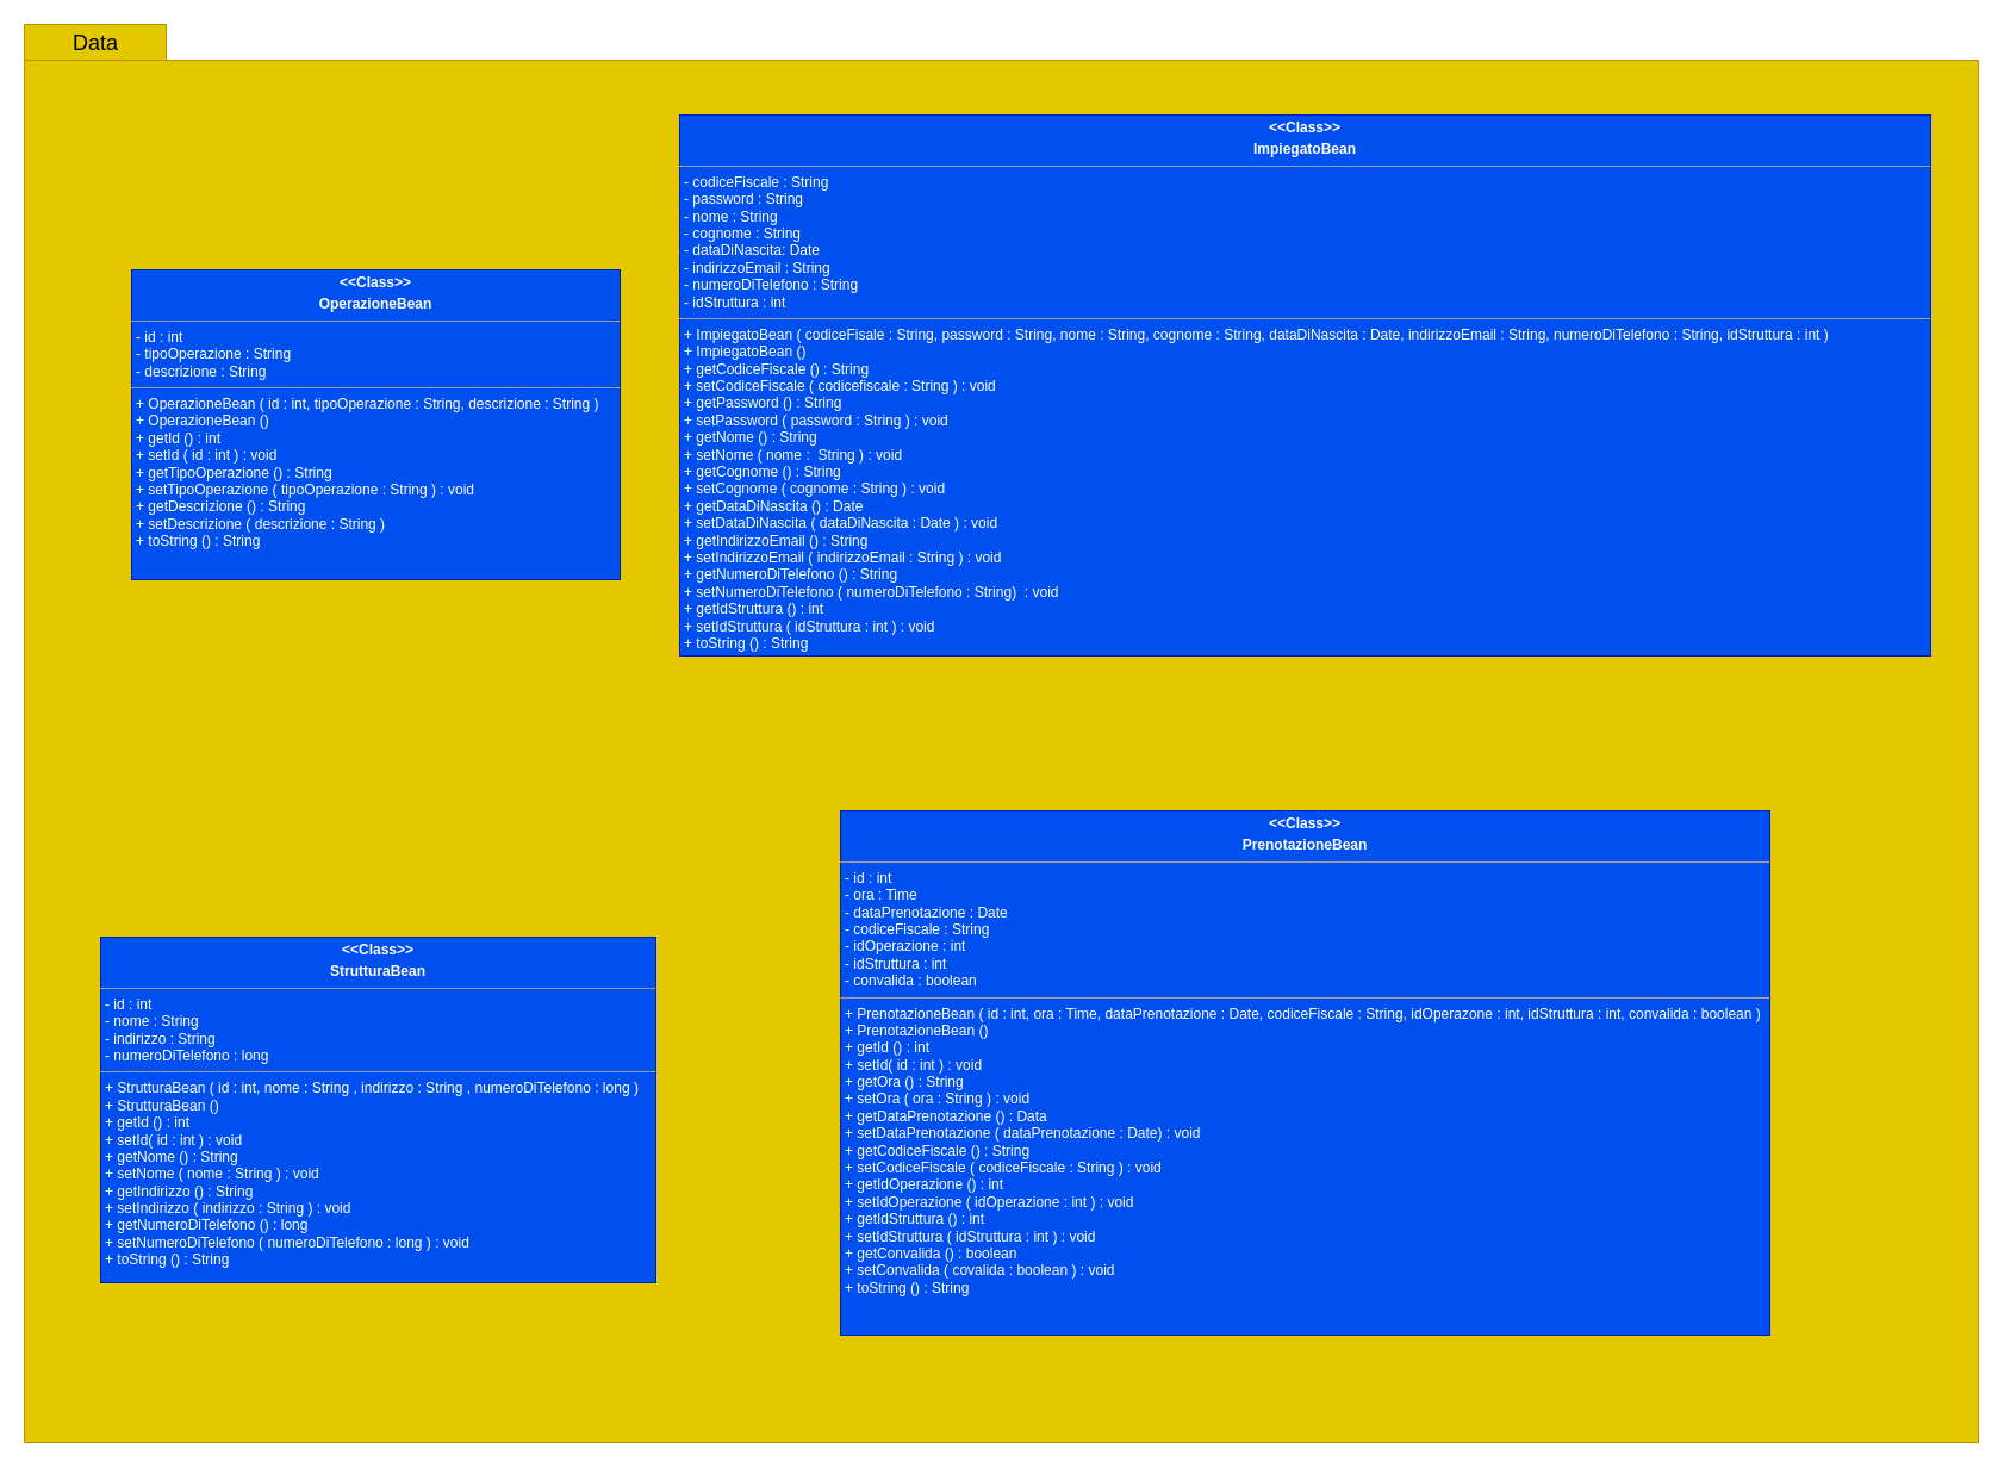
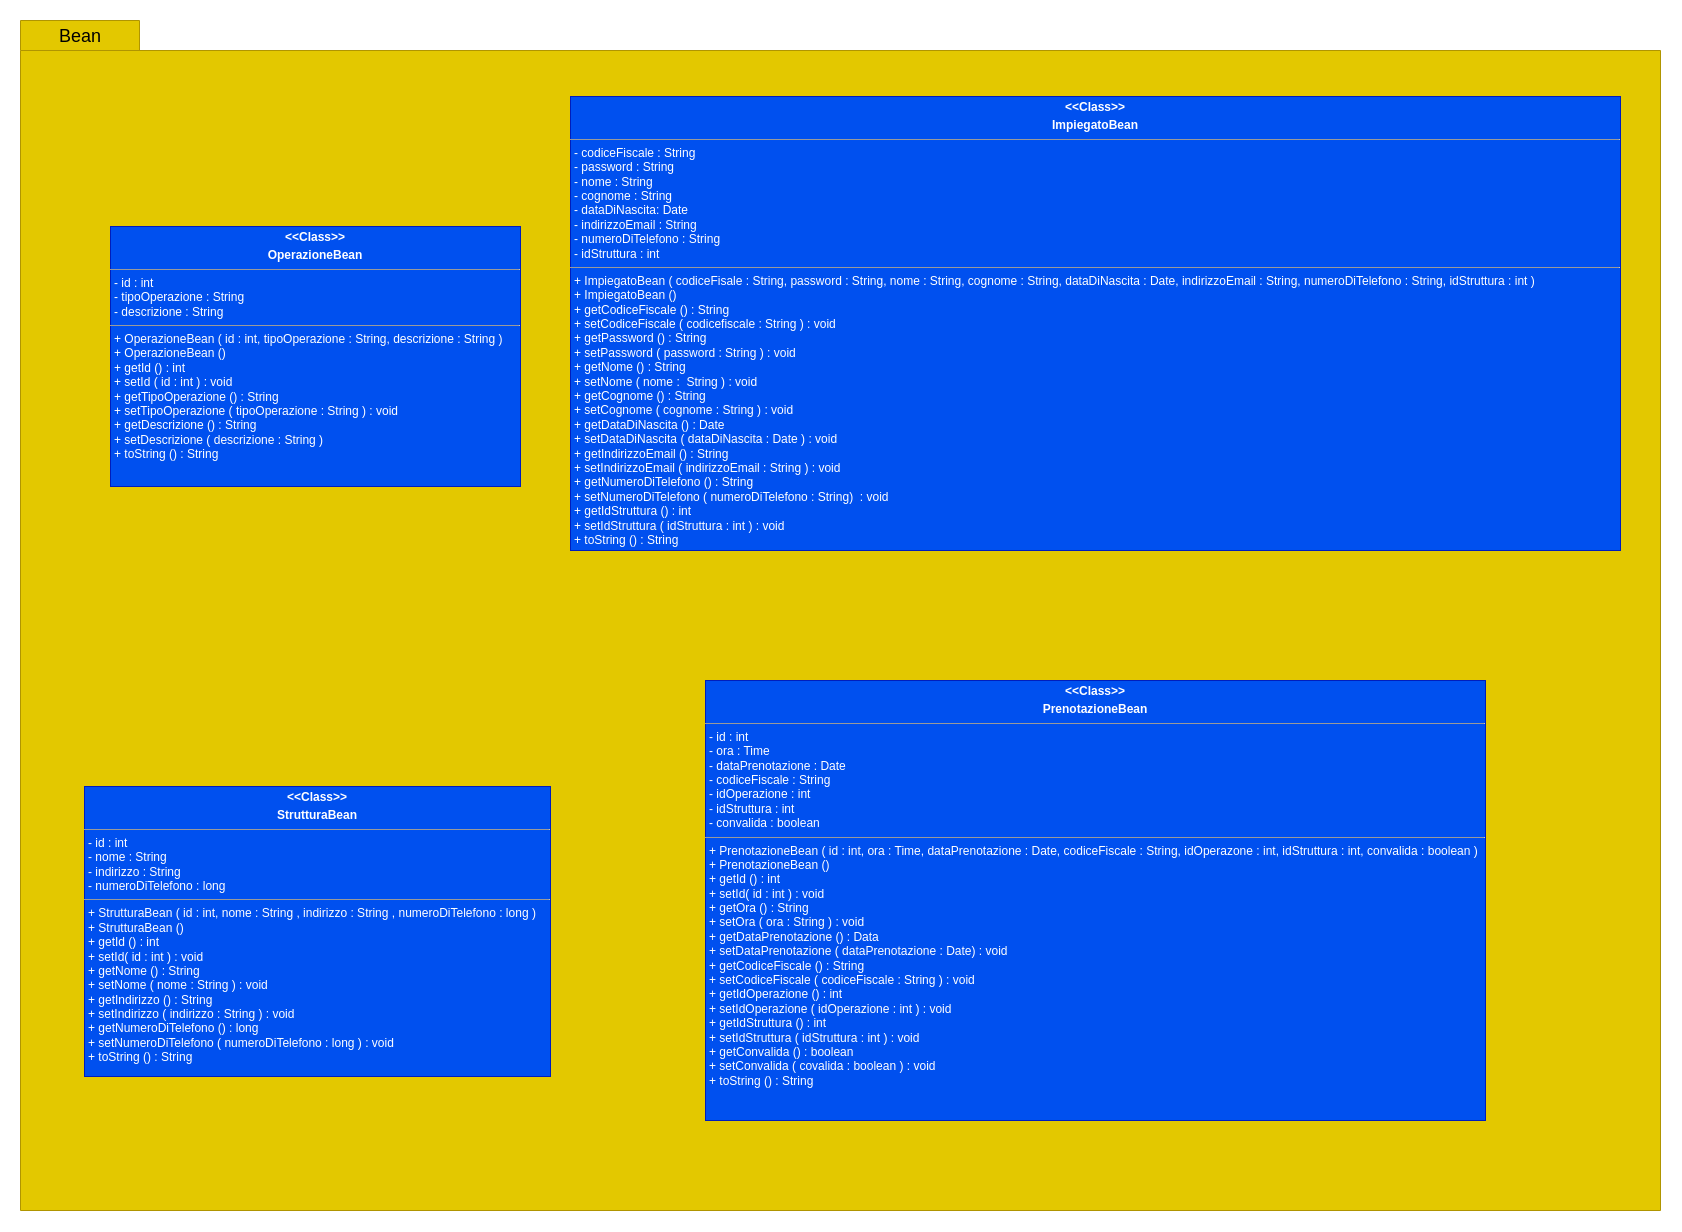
  <mxCell id="0" />
  <mxCell id="1" parent="0" />
  <mxCell id="2" value="" style="shape=folder;fontStyle=1;spacingTop=10;tabWidth=110;tabHeight=30;tabPosition=left;html=1;fillColor=#e3c800;strokeColor=#B09500;fontColor=#ffffff;" parent="1" vertex="1"><mxGeometry x="20" y="20" width="1640" height="1190" as="geometry" /></mxCell>
- <mxCell id="3" value="&lt;font style=&quot;font-size: 18px&quot;&gt;Data&lt;/font&gt;" style="text;html=1;strokeColor=none;fillColor=none;align=center;verticalAlign=middle;whiteSpace=wrap;rounded=0;" parent="1" vertex="1"><mxGeometry x="60" y="26" width="40" height="20" as="geometry" /></mxCell>
+ <mxCell id="3" value="&lt;font style=&quot;font-size: 18px&quot;&gt;Bean&lt;/font&gt;" style="text;html=1;strokeColor=none;fillColor=none;align=center;verticalAlign=middle;whiteSpace=wrap;rounded=0;" parent="1" vertex="1"><mxGeometry x="60" y="26" width="40" height="20" as="geometry" /></mxCell>
  <mxCell id="4" value="&lt;p style=&quot;margin: 0px ; margin-top: 4px ; text-align: center&quot;&gt;&lt;b&gt;&amp;lt;&amp;lt;Class&amp;gt;&amp;gt;&lt;/b&gt;&lt;b&gt;&lt;br&gt;&lt;/b&gt;&lt;/p&gt;&lt;p style=&quot;margin: 0px ; margin-top: 4px ; text-align: center&quot;&gt;&lt;b&gt;ImpiegatoBean&lt;/b&gt;&lt;/p&gt;&lt;hr size=&quot;1&quot;&gt;&lt;p style=&quot;margin: 0px ; margin-left: 4px&quot;&gt;- codiceFiscale : String&lt;/p&gt;&lt;p style=&quot;margin: 0px ; margin-left: 4px&quot;&gt;- password : String&lt;/p&gt;&lt;p style=&quot;margin: 0px ; margin-left: 4px&quot;&gt;- nome : String&lt;/p&gt;&lt;p style=&quot;margin: 0px ; margin-left: 4px&quot;&gt;- cognome : String&lt;/p&gt;&lt;p style=&quot;margin: 0px ; margin-left: 4px&quot;&gt;- dataDiNascita: Date&lt;/p&gt;&lt;p style=&quot;margin: 0px ; margin-left: 4px&quot;&gt;- indirizzoEmail : String&lt;/p&gt;&lt;p style=&quot;margin: 0px ; margin-left: 4px&quot;&gt;- numeroDiTelefono : String&lt;/p&gt;&lt;p style=&quot;margin: 0px ; margin-left: 4px&quot;&gt;- idStruttura : int&lt;/p&gt;&lt;hr size=&quot;1&quot;&gt;&lt;p style=&quot;margin: 0px ; margin-left: 4px&quot;&gt;+ ImpiegatoBean ( codiceFisale : String, password : String, nome : String, cognome : String, dataDiNascita : Date, indirizzoEmail : String, numeroDiTelefono : String, idStruttura : int )&lt;/p&gt;&lt;p style=&quot;margin: 0px ; margin-left: 4px&quot;&gt;+ ImpiegatoBean ()&lt;/p&gt;&lt;p style=&quot;margin: 0px ; margin-left: 4px&quot;&gt;+ getCodiceFiscale () : String&lt;/p&gt;&lt;p style=&quot;margin: 0px ; margin-left: 4px&quot;&gt;+ setCodiceFiscale ( codicefiscale : String ) : void&lt;/p&gt;&lt;p style=&quot;margin: 0px ; margin-left: 4px&quot;&gt;+ getPassword () : String&lt;/p&gt;&lt;p style=&quot;margin: 0px ; margin-left: 4px&quot;&gt;+ setPassword ( password : String ) : void&lt;/p&gt;&lt;p style=&quot;margin: 0px ; margin-left: 4px&quot;&gt;+ getNome () : String&lt;/p&gt;&lt;p style=&quot;margin: 0px ; margin-left: 4px&quot;&gt;+ setNome ( nome :&amp;nbsp; String ) : void&lt;/p&gt;&lt;p style=&quot;margin: 0px ; margin-left: 4px&quot;&gt;+ getCognome () : String&lt;/p&gt;&lt;p style=&quot;margin: 0px ; margin-left: 4px&quot;&gt;+ setCognome ( cognome : String ) : void&lt;/p&gt;&lt;p style=&quot;margin: 0px ; margin-left: 4px&quot;&gt;+ getDataDiNascita () : Date&lt;/p&gt;&lt;p style=&quot;margin: 0px ; margin-left: 4px&quot;&gt;+ setDataDiNascita ( dataDiNascita : Date ) : void&lt;/p&gt;&lt;p style=&quot;margin: 0px ; margin-left: 4px&quot;&gt;+ getIndirizzoEmail () : String&lt;/p&gt;&lt;p style=&quot;margin: 0px ; margin-left: 4px&quot;&gt;+ setIndirizzoEmail ( indirizzoEmail : String ) : void&lt;/p&gt;&lt;p style=&quot;margin: 0px ; margin-left: 4px&quot;&gt;+ getNumeroDiTelefono () : String&lt;/p&gt;&lt;p style=&quot;margin: 0px ; margin-left: 4px&quot;&gt;+ setNumeroDiTelefono ( numeroDiTelefono : String)&amp;nbsp; : void&lt;/p&gt;&lt;p style=&quot;margin: 0px ; margin-left: 4px&quot;&gt;+ getIdStruttura () : int&lt;/p&gt;&lt;p style=&quot;margin: 0px ; margin-left: 4px&quot;&gt;+ setIdStruttura ( idStruttura : int ) : void&lt;/p&gt;&lt;p style=&quot;margin: 0px ; margin-left: 4px&quot;&gt;+ toString () : String&lt;/p&gt;&lt;p style=&quot;margin: 0px ; margin-left: 4px&quot;&gt;&lt;br&gt;&lt;/p&gt;&lt;p style=&quot;margin: 0px ; margin-left: 4px&quot;&gt;&lt;br&gt;&lt;/p&gt;" style="verticalAlign=top;align=left;overflow=fill;fontSize=12;fontFamily=Helvetica;html=1;fillColor=#0050ef;strokeColor=#001DBC;fontColor=#ffffff;" parent="1" vertex="1"><mxGeometry x="570" y="96" width="1050" height="454" as="geometry" /></mxCell>
  <mxCell id="5" value="&lt;p style=&quot;margin: 0px ; margin-top: 4px ; text-align: center&quot;&gt;&lt;b&gt;&amp;lt;&amp;lt;Class&amp;gt;&amp;gt;&lt;/b&gt;&lt;b&gt;&lt;br&gt;&lt;/b&gt;&lt;/p&gt;&lt;p style=&quot;margin: 0px ; margin-top: 4px ; text-align: center&quot;&gt;&lt;b&gt;StrutturaBean&lt;/b&gt;&lt;/p&gt;&lt;hr size=&quot;1&quot;&gt;&lt;p style=&quot;margin: 0px ; margin-left: 4px&quot;&gt;- id : int&lt;br&gt;&lt;/p&gt;&lt;p style=&quot;margin: 0px ; margin-left: 4px&quot;&gt;- nome : String&lt;/p&gt;&lt;p style=&quot;margin: 0px ; margin-left: 4px&quot;&gt;- indirizzo : String&lt;/p&gt;&lt;p style=&quot;margin: 0px ; margin-left: 4px&quot;&gt;- numeroDiTelefono : long&lt;/p&gt;&lt;hr size=&quot;1&quot;&gt;&lt;p style=&quot;margin: 0px ; margin-left: 4px&quot;&gt;+ StrutturaBean ( id : int, nome : String , indirizzo : String , numeroDiTelefono : long )&lt;/p&gt;&lt;p style=&quot;margin: 0px ; margin-left: 4px&quot;&gt;+ StrutturaBean ()&lt;/p&gt;&lt;p style=&quot;margin: 0px ; margin-left: 4px&quot;&gt;+ getId () : int&lt;/p&gt;&lt;p style=&quot;margin: 0px ; margin-left: 4px&quot;&gt;+ setId( id : int ) : void&lt;/p&gt;&lt;p style=&quot;margin: 0px ; margin-left: 4px&quot;&gt;+ getNome () : String&lt;/p&gt;&lt;p style=&quot;margin: 0px ; margin-left: 4px&quot;&gt;+ setNome ( nome : String ) : void&lt;/p&gt;&lt;p style=&quot;margin: 0px ; margin-left: 4px&quot;&gt;+ getIndirizzo () : String&lt;/p&gt;&lt;p style=&quot;margin: 0px ; margin-left: 4px&quot;&gt;+ setIndirizzo ( indirizzo : String ) : void&lt;/p&gt;&lt;p style=&quot;margin: 0px ; margin-left: 4px&quot;&gt;+ getNumeroDiTelefono () : long&lt;/p&gt;&lt;p style=&quot;margin: 0px ; margin-left: 4px&quot;&gt;+ setNumeroDiTelefono ( numeroDiTelefono : long ) : void&lt;/p&gt;&lt;p style=&quot;margin: 0px ; margin-left: 4px&quot;&gt;+ toString () : String&lt;/p&gt;&lt;p style=&quot;margin: 0px ; margin-left: 4px&quot;&gt;&lt;br&gt;&lt;/p&gt;" style="verticalAlign=top;align=left;overflow=fill;fontSize=12;fontFamily=Helvetica;html=1;fillColor=#0050ef;strokeColor=#001DBC;fontColor=#ffffff;" parent="1" vertex="1"><mxGeometry x="84" y="786" width="466" height="290" as="geometry" /></mxCell>
  <mxCell id="6" value="&lt;p style=&quot;margin: 0px ; margin-top: 4px ; text-align: center&quot;&gt;&lt;b&gt;&amp;lt;&amp;lt;Class&amp;gt;&amp;gt;&lt;/b&gt;&lt;b&gt;&lt;br&gt;&lt;/b&gt;&lt;/p&gt;&lt;p style=&quot;margin: 0px ; margin-top: 4px ; text-align: center&quot;&gt;&lt;b&gt;OperazioneBean&lt;/b&gt;&lt;/p&gt;&lt;hr size=&quot;1&quot;&gt;&lt;p style=&quot;margin: 0px ; margin-left: 4px&quot;&gt;- id : int&lt;br&gt;&lt;/p&gt;&lt;p style=&quot;margin: 0px ; margin-left: 4px&quot;&gt;- tipoOperazione : String&lt;/p&gt;&lt;p style=&quot;margin: 0px ; margin-left: 4px&quot;&gt;- descrizione : String&lt;/p&gt;&lt;hr size=&quot;1&quot;&gt;&lt;p style=&quot;margin: 0px ; margin-left: 4px&quot;&gt;+ OperazioneBean ( id : int, tipoOperazione : String, descrizione : String )&lt;/p&gt;&lt;p style=&quot;margin: 0px ; margin-left: 4px&quot;&gt;+ OperazioneBean ()&lt;/p&gt;&lt;p style=&quot;margin: 0px ; margin-left: 4px&quot;&gt;+ getId () : int&lt;/p&gt;&lt;p style=&quot;margin: 0px ; margin-left: 4px&quot;&gt;+ setId ( id : int ) : void&lt;/p&gt;&lt;p style=&quot;margin: 0px ; margin-left: 4px&quot;&gt;+ getTipoOperazione () : String&lt;/p&gt;&lt;p style=&quot;margin: 0px ; margin-left: 4px&quot;&gt;+ setTipoOperazione ( tipoOperazione : String ) : void&lt;/p&gt;&lt;p style=&quot;margin: 0px ; margin-left: 4px&quot;&gt;+ getDescrizione () : String&lt;/p&gt;&lt;p style=&quot;margin: 0px ; margin-left: 4px&quot;&gt;+ setDescrizione ( descrizione : String )&lt;/p&gt;&lt;p style=&quot;margin: 0px ; margin-left: 4px&quot;&gt;+ toString () : String&lt;/p&gt;&lt;p style=&quot;margin: 0px ; margin-left: 4px&quot;&gt;&lt;br&gt;&lt;/p&gt;" style="verticalAlign=top;align=left;overflow=fill;fontSize=12;fontFamily=Helvetica;html=1;fillColor=#0050ef;strokeColor=#001DBC;fontColor=#ffffff;" parent="1" vertex="1"><mxGeometry x="110" y="226" width="410" height="260" as="geometry" /></mxCell>
  <mxCell id="7" value="&lt;p style=&quot;margin: 0px ; margin-top: 4px ; text-align: center&quot;&gt;&lt;b&gt;&amp;lt;&amp;lt;Class&amp;gt;&amp;gt;&lt;/b&gt;&lt;b&gt;&lt;br&gt;&lt;/b&gt;&lt;/p&gt;&lt;p style=&quot;margin: 0px ; margin-top: 4px ; text-align: center&quot;&gt;&lt;b&gt;PrenotazioneBean&lt;/b&gt;&lt;/p&gt;&lt;hr size=&quot;1&quot;&gt;&lt;p style=&quot;margin: 0px ; margin-left: 4px&quot;&gt;- id : int&lt;br&gt;&lt;/p&gt;&lt;p style=&quot;margin: 0px ; margin-left: 4px&quot;&gt;- ora : Time&lt;/p&gt;&lt;p style=&quot;margin: 0px ; margin-left: 4px&quot;&gt;- dataPrenotazione : Date&lt;/p&gt;&lt;p style=&quot;margin: 0px ; margin-left: 4px&quot;&gt;- codiceFiscale : String&lt;/p&gt;&lt;p style=&quot;margin: 0px ; margin-left: 4px&quot;&gt;- idOperazione : int&lt;/p&gt;&lt;p style=&quot;margin: 0px ; margin-left: 4px&quot;&gt;- idStruttura : int&lt;/p&gt;&lt;p style=&quot;margin: 0px ; margin-left: 4px&quot;&gt;- convalida : boolean&lt;/p&gt;&lt;hr size=&quot;1&quot;&gt;&lt;p style=&quot;margin: 0px ; margin-left: 4px&quot;&gt;+ PrenotazioneBean ( id : int, ora : Time, dataPrenotazione : Date, codiceFiscale : String, idOperazone : int, idStruttura : int, convalida : boolean )&lt;/p&gt;&lt;p style=&quot;margin: 0px ; margin-left: 4px&quot;&gt;+ PrenotazioneBean ()&lt;/p&gt;&lt;p style=&quot;margin: 0px ; margin-left: 4px&quot;&gt;+ getId () : int&lt;/p&gt;&lt;p style=&quot;margin: 0px ; margin-left: 4px&quot;&gt;+ setId( id : int ) : void&lt;/p&gt;&lt;p style=&quot;margin: 0px ; margin-left: 4px&quot;&gt;+ getOra () : String&lt;/p&gt;&lt;p style=&quot;margin: 0px ; margin-left: 4px&quot;&gt;+ setOra ( ora : String ) : void&lt;/p&gt;&lt;p style=&quot;margin: 0px ; margin-left: 4px&quot;&gt;+ getDataPrenotazione () : Data&lt;/p&gt;&lt;p style=&quot;margin: 0px ; margin-left: 4px&quot;&gt;+ setDataPrenotazione ( dataPrenotazione : Date) : void&lt;/p&gt;&lt;p style=&quot;margin: 0px ; margin-left: 4px&quot;&gt;+ getCodiceFiscale () : String&lt;/p&gt;&lt;p style=&quot;margin: 0px ; margin-left: 4px&quot;&gt;+ setCodiceFiscale ( codiceFiscale : String ) : void&lt;/p&gt;&lt;p style=&quot;margin: 0px ; margin-left: 4px&quot;&gt;+ getIdOperazione () : int&lt;/p&gt;&lt;p style=&quot;margin: 0px ; margin-left: 4px&quot;&gt;+ setIdOperazione ( idOperazione : int ) : void&lt;/p&gt;&lt;p style=&quot;margin: 0px ; margin-left: 4px&quot;&gt;+ getIdStruttura () : int&lt;/p&gt;&lt;p style=&quot;margin: 0px ; margin-left: 4px&quot;&gt;+ setIdStruttura ( idStruttura : int ) : void&lt;/p&gt;&lt;p style=&quot;margin: 0px ; margin-left: 4px&quot;&gt;+ getConvalida () : boolean&lt;/p&gt;&lt;p style=&quot;margin: 0px ; margin-left: 4px&quot;&gt;+ setConvalida ( covalida : boolean ) : void&lt;/p&gt;&lt;p style=&quot;margin: 0px ; margin-left: 4px&quot;&gt;+ toString () : String&lt;/p&gt;&lt;p style=&quot;margin: 0px ; margin-left: 4px&quot;&gt;&lt;br&gt;&lt;/p&gt;&lt;p style=&quot;margin: 0px ; margin-left: 4px&quot;&gt;&lt;br&gt;&lt;/p&gt;" style="verticalAlign=top;align=left;overflow=fill;fontSize=12;fontFamily=Helvetica;html=1;fillColor=#0050ef;strokeColor=#001DBC;fontColor=#ffffff;" parent="1" vertex="1"><mxGeometry x="705" y="680" width="780" height="440" as="geometry" /></mxCell>
